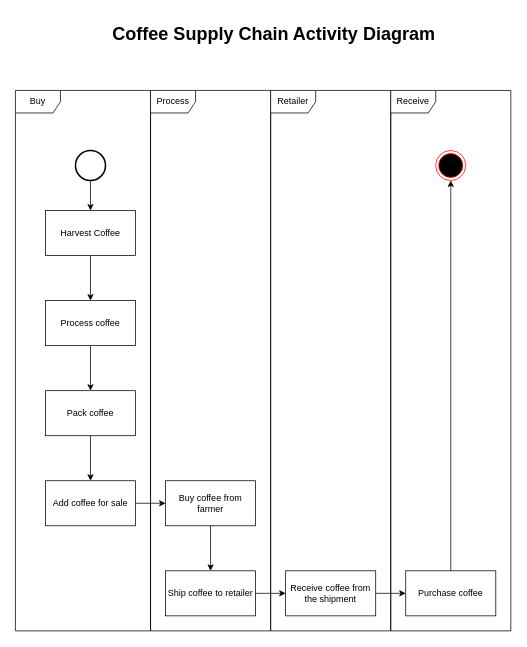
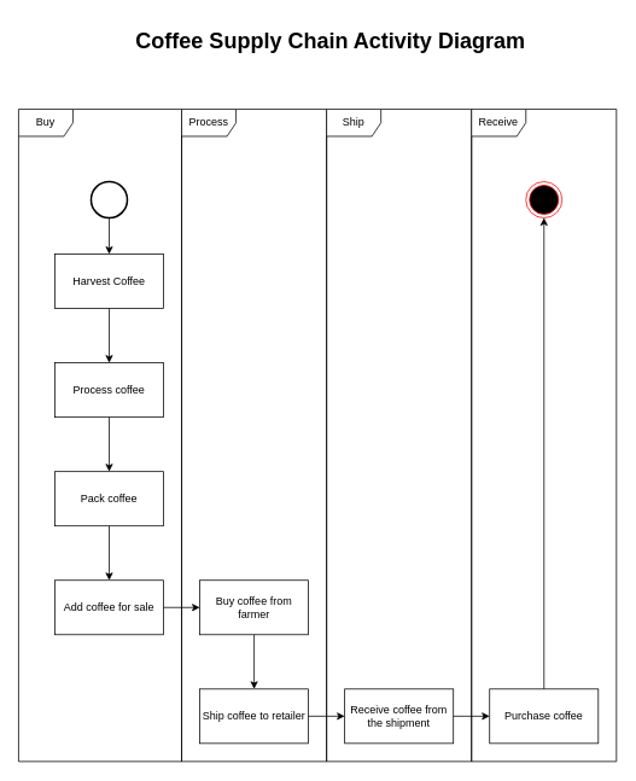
  <mxCell id="0" />
  <mxCell id="1" parent="0" />
  <mxCell id="2" value="" style="strokeWidth=2;html=1;shape=mxgraph.flowchart.start_2;whiteSpace=wrap;" parent="1" vertex="1"><mxGeometry x="100" y="200" width="40" height="40" as="geometry" /></mxCell>
  <mxCell id="3" value="Harvest Coffee" style="rounded=0;whiteSpace=wrap;html=1;" parent="1" vertex="1"><mxGeometry x="60" y="280" width="120" height="60" as="geometry" /></mxCell>
  <mxCell id="4" value="Process coffee" style="rounded=0;whiteSpace=wrap;html=1;" parent="1" vertex="1"><mxGeometry x="60" y="400" width="120" height="60" as="geometry" /></mxCell>
  <mxCell id="5" value="Pack coffee" style="rounded=0;whiteSpace=wrap;html=1;" parent="1" vertex="1"><mxGeometry x="60" y="520" width="120" height="60" as="geometry" /></mxCell>
  <mxCell id="6" value="Add coffee for sale" style="rounded=0;whiteSpace=wrap;html=1;" parent="1" vertex="1"><mxGeometry x="60" y="640" width="120" height="60" as="geometry" /></mxCell>
  <mxCell id="7" value="Buy coffee from farmer" style="rounded=0;whiteSpace=wrap;html=1;" parent="1" vertex="1"><mxGeometry x="220" y="640" width="120" height="60" as="geometry" /></mxCell>
  <mxCell id="8" value="Ship coffee to retailer" style="rounded=0;whiteSpace=wrap;html=1;" parent="1" vertex="1"><mxGeometry x="220" y="760" width="120" height="60" as="geometry" /></mxCell>
  <mxCell id="9" value="Receive coffee from the shipment" style="rounded=0;whiteSpace=wrap;html=1;" parent="1" vertex="1"><mxGeometry x="380" y="760" width="120" height="60" as="geometry" /></mxCell>
  <mxCell id="10" value="Purchase coffee" style="rounded=0;whiteSpace=wrap;html=1;" parent="1" vertex="1"><mxGeometry x="540" y="760" width="120" height="60" as="geometry" /></mxCell>
  <mxCell id="11" value="" style="endArrow=classic;html=1;exitX=0.5;exitY=1;exitDx=0;exitDy=0;exitPerimeter=0;entryX=0.5;entryY=0;entryDx=0;entryDy=0;" parent="1" source="2" target="3" edge="1"><mxGeometry width="50" height="50" relative="1" as="geometry"><mxPoint x="370" y="460" as="sourcePoint" /><mxPoint x="420" y="410" as="targetPoint" /></mxGeometry></mxCell>
  <mxCell id="12" value="" style="endArrow=classic;html=1;exitX=0.5;exitY=1;exitDx=0;exitDy=0;entryX=0.5;entryY=0;entryDx=0;entryDy=0;" parent="1" source="3" target="4" edge="1"><mxGeometry width="50" height="50" relative="1" as="geometry"><mxPoint x="130" y="250" as="sourcePoint" /><mxPoint x="120" y="370" as="targetPoint" /></mxGeometry></mxCell>
  <mxCell id="13" value="" style="endArrow=classic;html=1;exitX=0.5;exitY=1;exitDx=0;exitDy=0;entryX=0.5;entryY=0;entryDx=0;entryDy=0;" parent="1" source="4" target="5" edge="1"><mxGeometry width="50" height="50" relative="1" as="geometry"><mxPoint x="140" y="260" as="sourcePoint" /><mxPoint x="140" y="300" as="targetPoint" /></mxGeometry></mxCell>
  <mxCell id="14" value="" style="endArrow=classic;html=1;exitX=0.5;exitY=1;exitDx=0;exitDy=0;entryX=0.5;entryY=0;entryDx=0;entryDy=0;" parent="1" source="5" target="6" edge="1"><mxGeometry width="50" height="50" relative="1" as="geometry"><mxPoint x="150" y="270" as="sourcePoint" /><mxPoint x="150" y="310" as="targetPoint" /></mxGeometry></mxCell>
  <mxCell id="15" value="" style="endArrow=classic;html=1;exitX=1;exitY=0.5;exitDx=0;exitDy=0;entryX=0;entryY=0.5;entryDx=0;entryDy=0;" parent="1" source="6" target="7" edge="1"><mxGeometry width="50" height="50" relative="1" as="geometry"><mxPoint x="160" y="280" as="sourcePoint" /><mxPoint x="160" y="320" as="targetPoint" /></mxGeometry></mxCell>
  <mxCell id="16" value="" style="endArrow=classic;html=1;exitX=0.5;exitY=1;exitDx=0;exitDy=0;entryX=0.5;entryY=0;entryDx=0;entryDy=0;" parent="1" source="7" target="8" edge="1"><mxGeometry width="50" height="50" relative="1" as="geometry"><mxPoint x="190" y="680" as="sourcePoint" /><mxPoint x="230" y="680" as="targetPoint" /></mxGeometry></mxCell>
  <mxCell id="17" value="" style="endArrow=classic;html=1;exitX=1;exitY=0.5;exitDx=0;exitDy=0;entryX=0;entryY=0.5;entryDx=0;entryDy=0;" parent="1" source="8" target="9" edge="1"><mxGeometry width="50" height="50" relative="1" as="geometry"><mxPoint x="200" y="690" as="sourcePoint" /><mxPoint x="240" y="690" as="targetPoint" /></mxGeometry></mxCell>
  <mxCell id="18" value="" style="endArrow=classic;html=1;exitX=1;exitY=0.5;exitDx=0;exitDy=0;entryX=0;entryY=0.5;entryDx=0;entryDy=0;" parent="1" source="9" target="10" edge="1"><mxGeometry width="50" height="50" relative="1" as="geometry"><mxPoint x="350" y="800" as="sourcePoint" /><mxPoint x="390" y="800" as="targetPoint" /></mxGeometry></mxCell>
  <mxCell id="19" value="" style="ellipse;html=1;shape=endState;fillColor=#000000;strokeColor=#ff0000;" parent="1" vertex="1"><mxGeometry x="580" y="200" width="40" height="40" as="geometry" /></mxCell>
  <mxCell id="20" value="" style="endArrow=classic;html=1;exitX=0.5;exitY=0;exitDx=0;exitDy=0;entryX=0.5;entryY=1;entryDx=0;entryDy=0;" parent="1" source="10" target="19" edge="1"><mxGeometry width="50" height="50" relative="1" as="geometry"><mxPoint x="360" y="810" as="sourcePoint" /><mxPoint x="400" y="810" as="targetPoint" /></mxGeometry></mxCell>
  <mxCell id="21" value="Coffee Supply Chain Activity Diagram" style="text;strokeColor=none;fillColor=none;html=1;fontSize=24;fontStyle=1;verticalAlign=middle;align=center;" parent="1" vertex="1"><mxGeometry x="251" y="20" width="226" height="50" as="geometry" /></mxCell>
  <mxCell id="22" value="Buy" style="shape=umlFrame;whiteSpace=wrap;html=1;" parent="1" vertex="1"><mxGeometry x="20" y="120" width="180" height="720" as="geometry" /></mxCell>
  <mxCell id="23" value="Process" style="shape=umlFrame;whiteSpace=wrap;html=1;" parent="1" vertex="1"><mxGeometry x="200" y="120" width="160" height="720" as="geometry" /></mxCell>
- <mxCell id="24" value="Retailer" style="shape=umlFrame;whiteSpace=wrap;html=1;" parent="1" vertex="1"><mxGeometry x="360" y="120" width="160" height="720" as="geometry" /></mxCell>
+ <mxCell id="24" value="Ship" style="shape=umlFrame;whiteSpace=wrap;html=1;" parent="1" vertex="1"><mxGeometry x="360" y="120" width="160" height="720" as="geometry" /></mxCell>
  <mxCell id="25" value="Receive" style="shape=umlFrame;whiteSpace=wrap;html=1;" parent="1" vertex="1"><mxGeometry x="520" y="120" width="160" height="720" as="geometry" /></mxCell>
